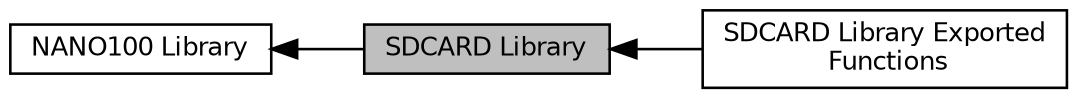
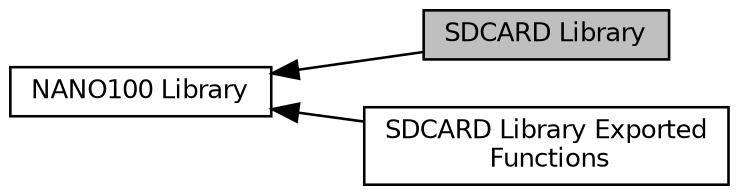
  digraph {
    rankdir=LR
    node [color=black fillcolor=white fontname=Helvetica fontsize=10 shape=box style=filled]
    edge [dir=back fontname=Helvetica fontsize=10 labelfontname=Helvetica labelfontsize=10 shape=plaintext style=solid]
    n1 [height=0.2 label="NANO100 Library" width=0.4]
    n2 [fillcolor=grey75 fontcolor=black height=0.2 label="SDCARD Library" width=0.4]
    n3 [height=0.2 label="SDCARD Library Exported\l Functions" width=0.4]
    n1 -> n2
-   n2 -> n3
+   n1 -> n3
  }
